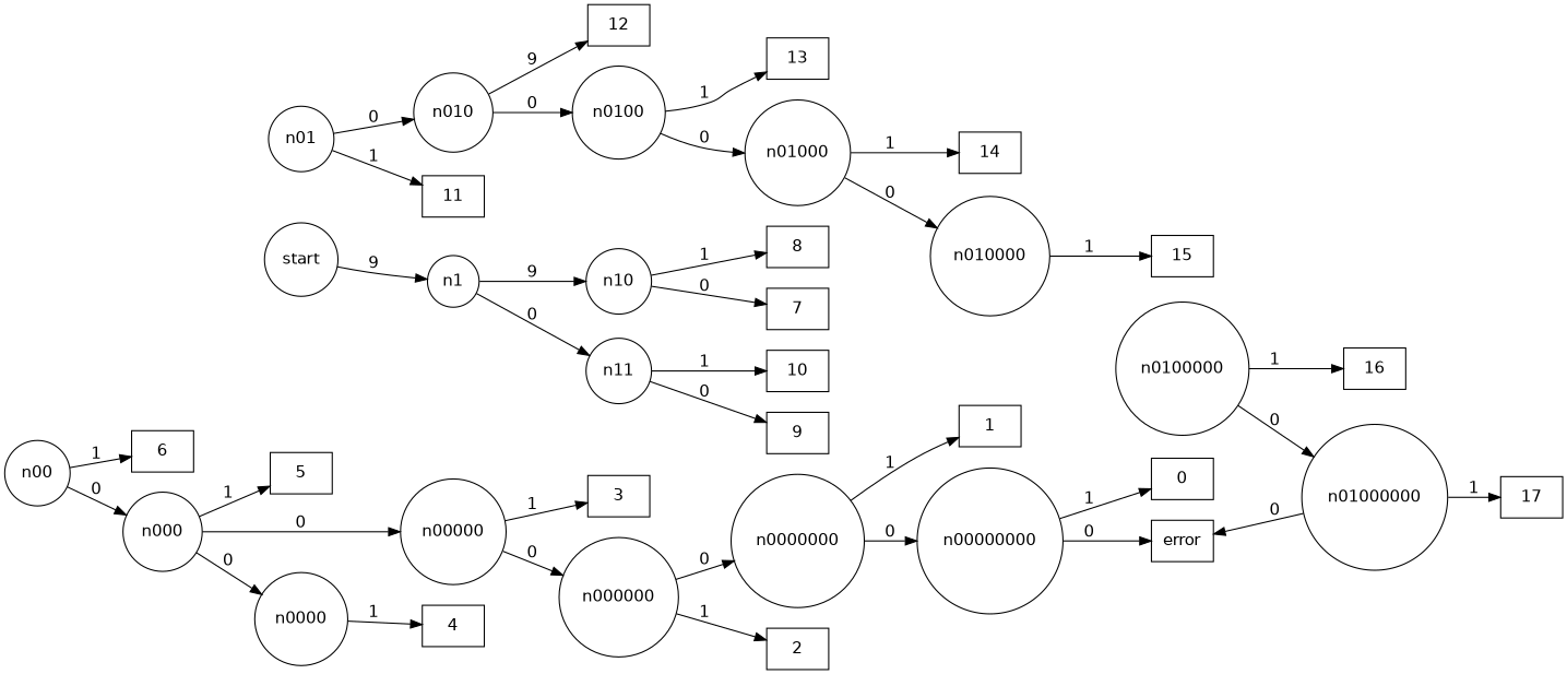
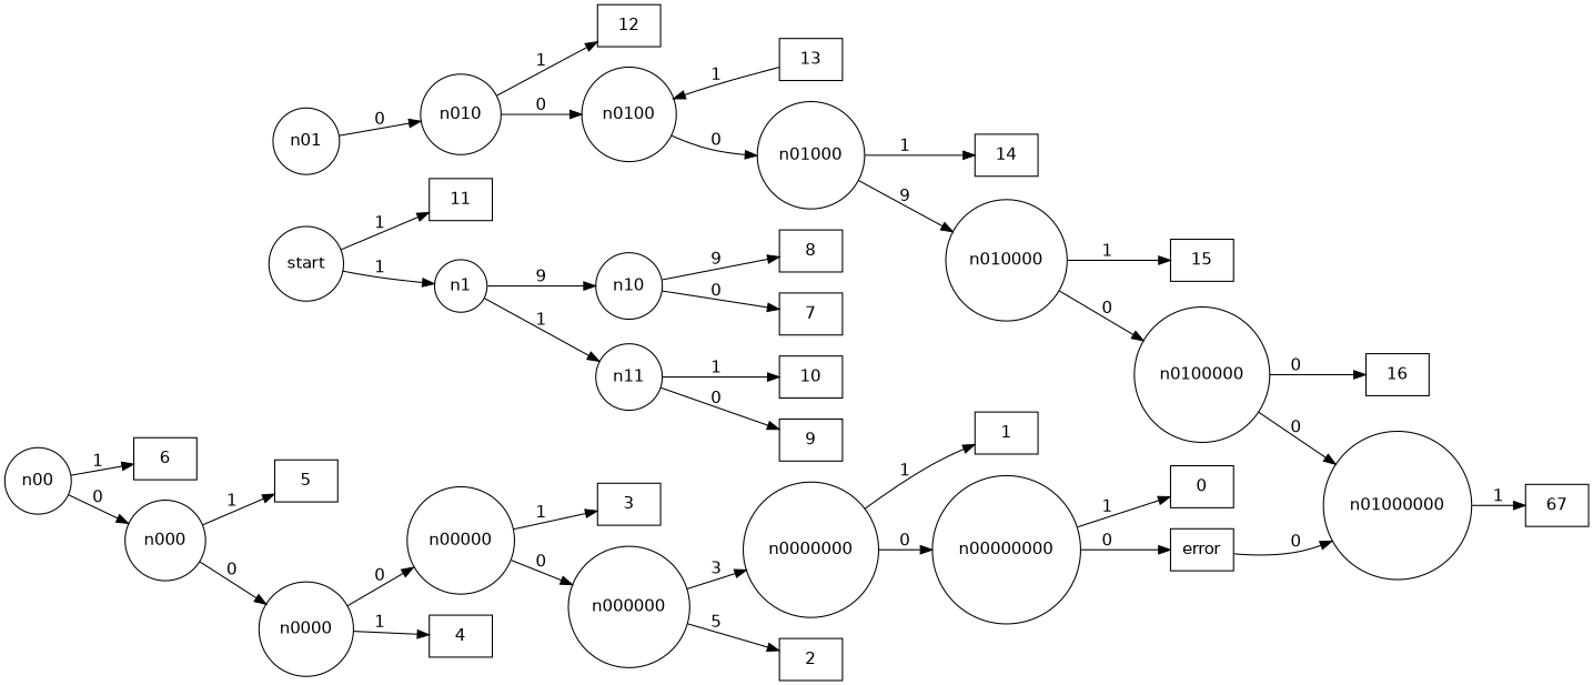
  digraph {
    rankdir=LR
    node [fontname=DejaVuSans shape=box]
    edge [fontname=DejaVuSans]
    n000000001 [label=0]
    n00000001 [label=1]
    n0000001 [label=2]
    n000001 [label=3]
    n00001 [label=4]
    n0001 [label=5]
    n001 [label=6]
    n100 [label=7]
    n101 [label=8]
    n110 [label=9]
    n111 [label=10]
    n011 [label=11]
    n0101 [label=12]
    n01001 [label=13]
    n010001 [label=14]
    n0100001 [label=15]
    n01000001 [label=16]
-   n010000001 [label=17]
+   n010000001 [label=67]
    start [label=start shape=circle]
    n1 [shape=circle]
    n10 [shape=circle]
    n11 [shape=circle]
    n00 [shape=circle]
    n000 [shape=circle]
    n01 [shape=circle]
    n010 [shape=circle]
    n0000 [shape=circle]
    n0100 [shape=circle]
    n00000 [shape=circle]
    n01000 [shape=circle]
    n000000 [shape=circle]
    n0000000 [shape=circle]
    n00000000 [shape=circle]
    error [label=error]
    n010000 [shape=circle]
    n0100000 [shape=circle]
    n01000000 [shape=circle]
-   start -> n1 [label=9]
+   start -> n1 [label=1]
    n1 -> n10 [label=9]
-   n1 -> n11 [label=0]
+   n1 -> n11 [label=1]
    n10 -> n100 [label=0]
-   n10 -> n101 [label=1]
+   n10 -> n101 [label=9]
    n11 -> n110 [label=0]
    n11 -> n111 [label=1]
    n00 -> n001 [label=1]
    n00 -> n000 [label=0]
    n000 -> n0001 [label=1]
    n000 -> n0000 [label=0]
-   n01 -> n011 [label=1]
+   start -> n011 [label=1]
    n01 -> n010 [label=0]
-   n010 -> n0101 [label=9]
+   n010 -> n0101 [label=1]
    n010 -> n0100 [label=0]
    n0000 -> n00001 [label=1]
-   n000 -> n00000 [label=0]
-   n0100 -> n01001 [label=1]
+   n0000 -> n00000 [label=0]
+   n01001 -> n0100 [label=1]
    n0100 -> n01000 [label=0]
    n00000 -> n000001 [label=1]
    n00000 -> n000000 [label=0]
    n01000 -> n010001 [label=1]
-   n01000 -> n010000 [label=0]
-   n000000 -> n0000001 [label=1]
-   n000000 -> n0000000 [label=0]
+   n01000 -> n010000 [label=9]
+   n000000 -> n0000001 [label=5]
+   n000000 -> n0000000 [label=3]
    n0000000 -> n00000001 [label=1]
    n0000000 -> n00000000 [label=0]
    n00000000 -> n000000001 [label=1]
    n00000000 -> error [label=0]
    n010000 -> n0100001 [label=1]
-   n0100000 -> n01000001 [label=1]
+   n010000 -> n0100000 [label=0]
+   n0100000 -> n01000001 [label=0]
    n0100000 -> n01000000 [label=0]
    n01000000 -> n010000001 [label=1]
-   n01000000 -> error [label=0]
+   error -> n01000000 [label=0]
  }
